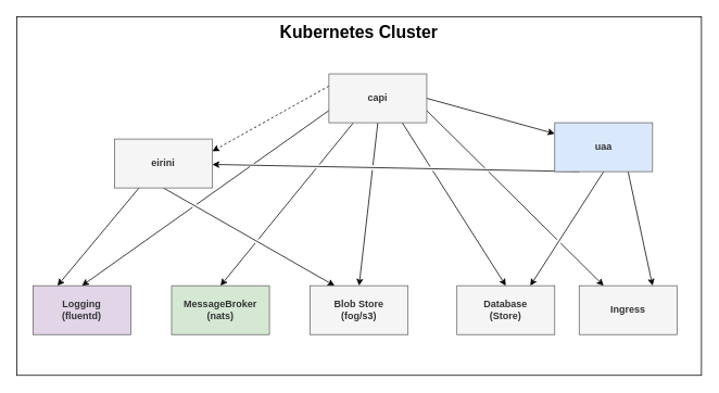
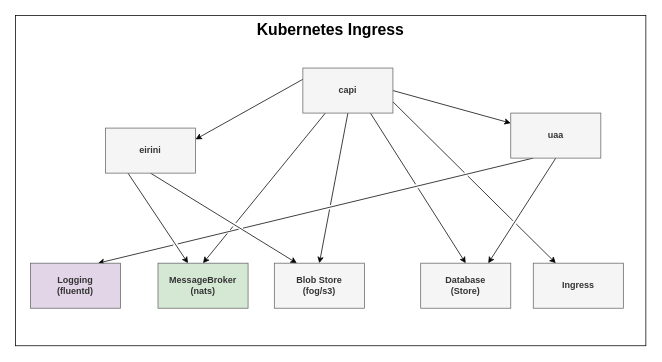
  <mxCell id="0" />
  <mxCell id="1" parent="0" />
- <mxCell id="2" value="Kubernetes Cluster" style="rounded=0;whiteSpace=wrap;html=1;strokeColor=#000000;verticalAlign=top;fontFamily=Helvetica;fontSize=21;fontStyle=1" vertex="1" parent="1"><mxGeometry x="20" y="20" width="840" height="440" as="geometry" /></mxCell>
- <mxCell id="3" style="edgeStyle=none;rounded=0;jumpStyle=gap;orthogonalLoop=1;jettySize=auto;html=1;exitX=0;exitY=0.25;exitDx=0;exitDy=0;entryX=1;entryY=0.25;entryDx=0;entryDy=0;fontFamily=Helvetica;fontSize=21;dashed=1;" edge="1" parent="1" source="17" target="6"><mxGeometry relative="1" as="geometry" /></mxCell>
+ <mxCell id="2" value="Kubernetes Ingress" style="rounded=0;whiteSpace=wrap;html=1;strokeColor=#000000;verticalAlign=top;fontFamily=Helvetica;fontSize=21;fontStyle=1" vertex="1" parent="1"><mxGeometry x="20" y="20" width="840" height="440" as="geometry" /></mxCell>
+ <mxCell id="3" style="edgeStyle=none;rounded=0;jumpStyle=gap;orthogonalLoop=1;jettySize=auto;html=1;exitX=0;exitY=0.25;exitDx=0;exitDy=0;entryX=1;entryY=0.25;entryDx=0;entryDy=0;fontFamily=Helvetica;fontSize=21;" edge="1" parent="1" source="17" target="6"><mxGeometry relative="1" as="geometry" /></mxCell>
  <mxCell id="4" style="rounded=0;orthogonalLoop=1;jettySize=auto;html=1;exitX=0.5;exitY=1;exitDx=0;exitDy=0;entryX=0.25;entryY=0;entryDx=0;entryDy=0;jumpStyle=gap;" edge="1" parent="1" source="6" target="21"><mxGeometry relative="1" as="geometry" /></mxCell>
- <mxCell id="5" style="edgeStyle=none;rounded=0;jumpStyle=gap;orthogonalLoop=1;jettySize=auto;html=1;exitX=0.25;exitY=1;exitDx=0;exitDy=0;entryX=0.25;entryY=0;entryDx=0;entryDy=0;" edge="1" parent="1" source="6" target="20"><mxGeometry relative="1" as="geometry" /></mxCell>
+ <mxCell id="5" style="edgeStyle=none;rounded=0;jumpStyle=gap;orthogonalLoop=1;jettySize=auto;html=1;exitX=0.25;exitY=1;exitDx=0;exitDy=0;" edge="1" parent="1" source="6" target="18"><mxGeometry relative="1" as="geometry" /></mxCell>
  <mxCell id="6" value="eirini" style="rounded=0;whiteSpace=wrap;html=1;fillColor=#f5f5f5;strokeColor=#666666;fontColor=#333333;fontStyle=1" vertex="1" parent="1"><mxGeometry x="140" y="170" width="120" height="60" as="geometry" /></mxCell>
  <mxCell id="7" style="rounded=0;orthogonalLoop=1;jettySize=auto;html=1;exitX=0.5;exitY=1;exitDx=0;exitDy=0;entryX=0.75;entryY=0;entryDx=0;entryDy=0;jumpStyle=gap;" edge="1" parent="1" source="10" target="19"><mxGeometry relative="1" as="geometry" /></mxCell>
- <mxCell id="8" style="edgeStyle=none;rounded=0;jumpStyle=gap;orthogonalLoop=1;jettySize=auto;html=1;exitX=0.25;exitY=1;exitDx=0;exitDy=0;" edge="1" parent="1" source="10" target="6"><mxGeometry relative="1" as="geometry" /></mxCell>
- <mxCell id="9" style="edgeStyle=none;rounded=0;jumpStyle=gap;orthogonalLoop=1;jettySize=auto;html=1;exitX=0.75;exitY=1;exitDx=0;exitDy=0;entryX=0.75;entryY=0;entryDx=0;entryDy=0;" edge="1" parent="1" source="10" target="22"><mxGeometry relative="1" as="geometry" /></mxCell>
- <mxCell id="10" value="uaa" style="rounded=0;whiteSpace=wrap;html=1;fillColor=#dae8fc;strokeColor=#666666;fontColor=#333333;fontStyle=1;" vertex="1" parent="1"><mxGeometry x="680" y="150" width="120" height="60" as="geometry" /></mxCell>
+ <mxCell id="8" style="edgeStyle=none;rounded=0;jumpStyle=gap;orthogonalLoop=1;jettySize=auto;html=1;exitX=0.25;exitY=1;exitDx=0;exitDy=0;entryX=0.75;entryY=0;entryDx=0;entryDy=0;" edge="1" parent="1" source="10" target="20"><mxGeometry relative="1" as="geometry" /></mxCell>
+ <mxCell id="10" value="uaa" style="rounded=0;whiteSpace=wrap;html=1;fillColor=#f5f5f5;strokeColor=#666666;fontColor=#333333;fontStyle=1" vertex="1" parent="1"><mxGeometry x="680" y="150" width="120" height="60" as="geometry" /></mxCell>
  <mxCell id="11" style="rounded=0;orthogonalLoop=1;jettySize=auto;html=1;exitX=0.5;exitY=1;exitDx=0;exitDy=0;entryX=0.5;entryY=0;entryDx=0;entryDy=0;jumpStyle=gap;" edge="1" parent="1" source="17" target="21"><mxGeometry relative="1" as="geometry" /></mxCell>
  <mxCell id="12" style="rounded=0;orthogonalLoop=1;jettySize=auto;html=1;exitX=0.75;exitY=1;exitDx=0;exitDy=0;entryX=0.5;entryY=0;entryDx=0;entryDy=0;jumpStyle=gap;" edge="1" parent="1" source="17" target="19"><mxGeometry relative="1" as="geometry" /></mxCell>
  <mxCell id="13" style="edgeStyle=none;rounded=0;jumpStyle=gap;orthogonalLoop=1;jettySize=auto;html=1;exitX=0.25;exitY=1;exitDx=0;exitDy=0;entryX=0.5;entryY=0;entryDx=0;entryDy=0;" edge="1" parent="1" source="17" target="18"><mxGeometry relative="1" as="geometry" /></mxCell>
- <mxCell id="14" style="edgeStyle=none;rounded=0;jumpStyle=gap;orthogonalLoop=1;jettySize=auto;html=1;exitX=0;exitY=0.75;exitDx=0;exitDy=0;entryX=0.5;entryY=0;entryDx=0;entryDy=0;" edge="1" parent="1" source="17" target="20"><mxGeometry relative="1" as="geometry" /></mxCell>
  <mxCell id="15" style="edgeStyle=none;rounded=0;jumpStyle=gap;orthogonalLoop=1;jettySize=auto;html=1;exitX=1;exitY=0.75;exitDx=0;exitDy=0;entryX=0.25;entryY=0;entryDx=0;entryDy=0;" edge="1" parent="1" source="17" target="22"><mxGeometry relative="1" as="geometry" /></mxCell>
  <mxCell id="16" style="edgeStyle=none;rounded=0;jumpStyle=gap;orthogonalLoop=1;jettySize=auto;html=1;exitX=1;exitY=0.5;exitDx=0;exitDy=0;fontFamily=Helvetica;fontSize=21;" edge="1" parent="1" source="17" target="10"><mxGeometry relative="1" as="geometry" /></mxCell>
  <mxCell id="17" value="capi" style="rounded=0;whiteSpace=wrap;html=1;fillColor=#f5f5f5;strokeColor=#666666;fontColor=#333333;fontStyle=1" vertex="1" parent="1"><mxGeometry x="403" y="90" width="120" height="60" as="geometry" /></mxCell>
  <mxCell id="18" value="MessageBroker&lt;br&gt;(nats)" style="rounded=0;whiteSpace=wrap;html=1;fillColor=#d5e8d4;strokeColor=#666666;fontColor=#333333;fontStyle=1;" vertex="1" parent="1"><mxGeometry x="210" y="350" width="120" height="60" as="geometry" /></mxCell>
  <mxCell id="19" value="Database&lt;br&gt;(Store)" style="rounded=0;whiteSpace=wrap;html=1;fillColor=#f5f5f5;strokeColor=#666666;fontColor=#333333;fontStyle=1" vertex="1" parent="1"><mxGeometry x="560" y="350" width="120" height="60" as="geometry" /></mxCell>
  <mxCell id="20" value="Logging&lt;br&gt;(fluentd)" style="rounded=0;whiteSpace=wrap;html=1;fillColor=#e1d5e7;strokeColor=#666666;fontColor=#333333;fontStyle=1;" vertex="1" parent="1"><mxGeometry x="40" y="350" width="120" height="60" as="geometry" /></mxCell>
- <mxCell id="21" value="Blob Store&lt;br&gt;(fog/s3)" style="rounded=0;whiteSpace=wrap;html=1;strokeColor=#666666;fillColor=#f5f5f5;fontColor=#333333;fontStyle=1" vertex="1" parent="1"><mxGeometry x="380" y="350" width="120" height="60" as="geometry" /></mxCell>
+ <mxCell id="21" value="Blob Store&lt;br&gt;(fog/s3)" style="rounded=0;whiteSpace=wrap;html=1;strokeColor=#666666;fillColor=#f5f5f5;fontColor=#333333;fontStyle=1" vertex="1" parent="1"><mxGeometry x="365" y="350" width="120" height="60" as="geometry" /></mxCell>
  <mxCell id="22" value="Ingress" style="rounded=0;whiteSpace=wrap;html=1;fillColor=#f5f5f5;strokeColor=#666666;fontColor=#333333;fontStyle=1" vertex="1" parent="1"><mxGeometry x="710" y="350" width="120" height="60" as="geometry" /></mxCell>
